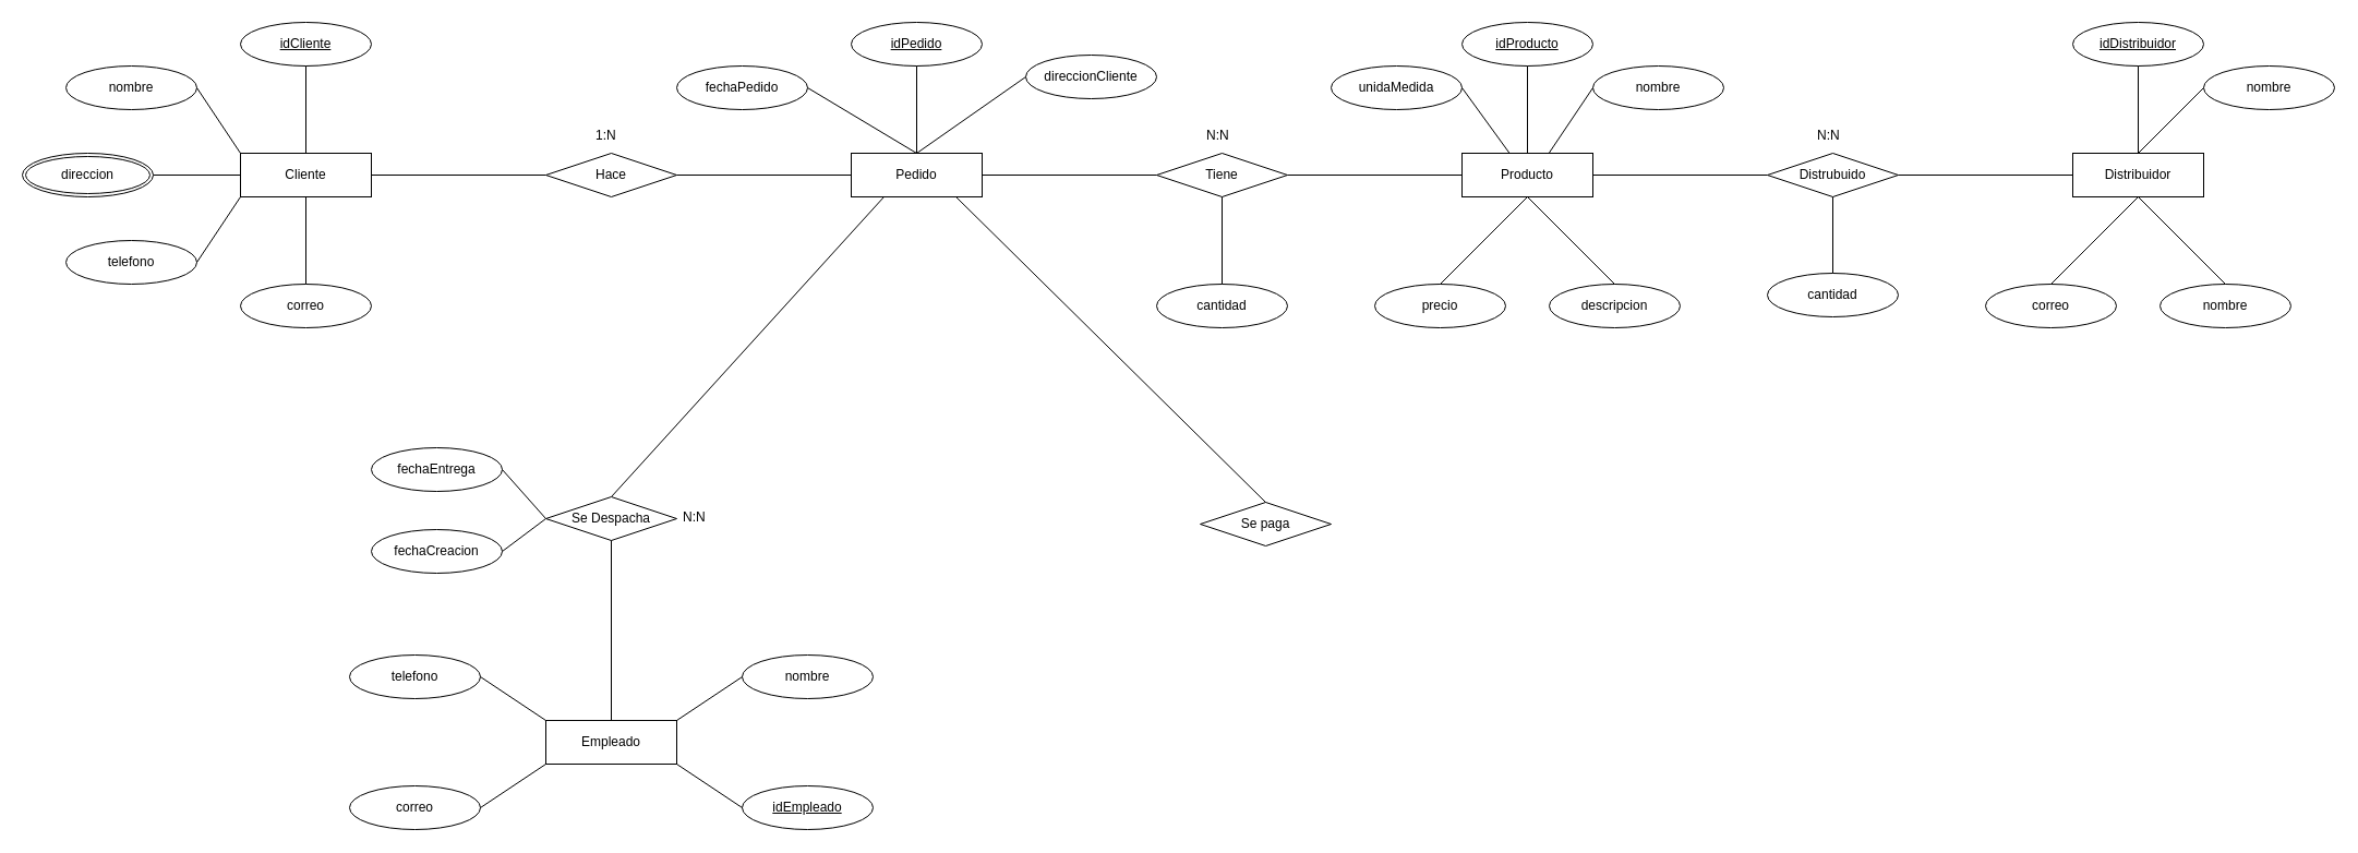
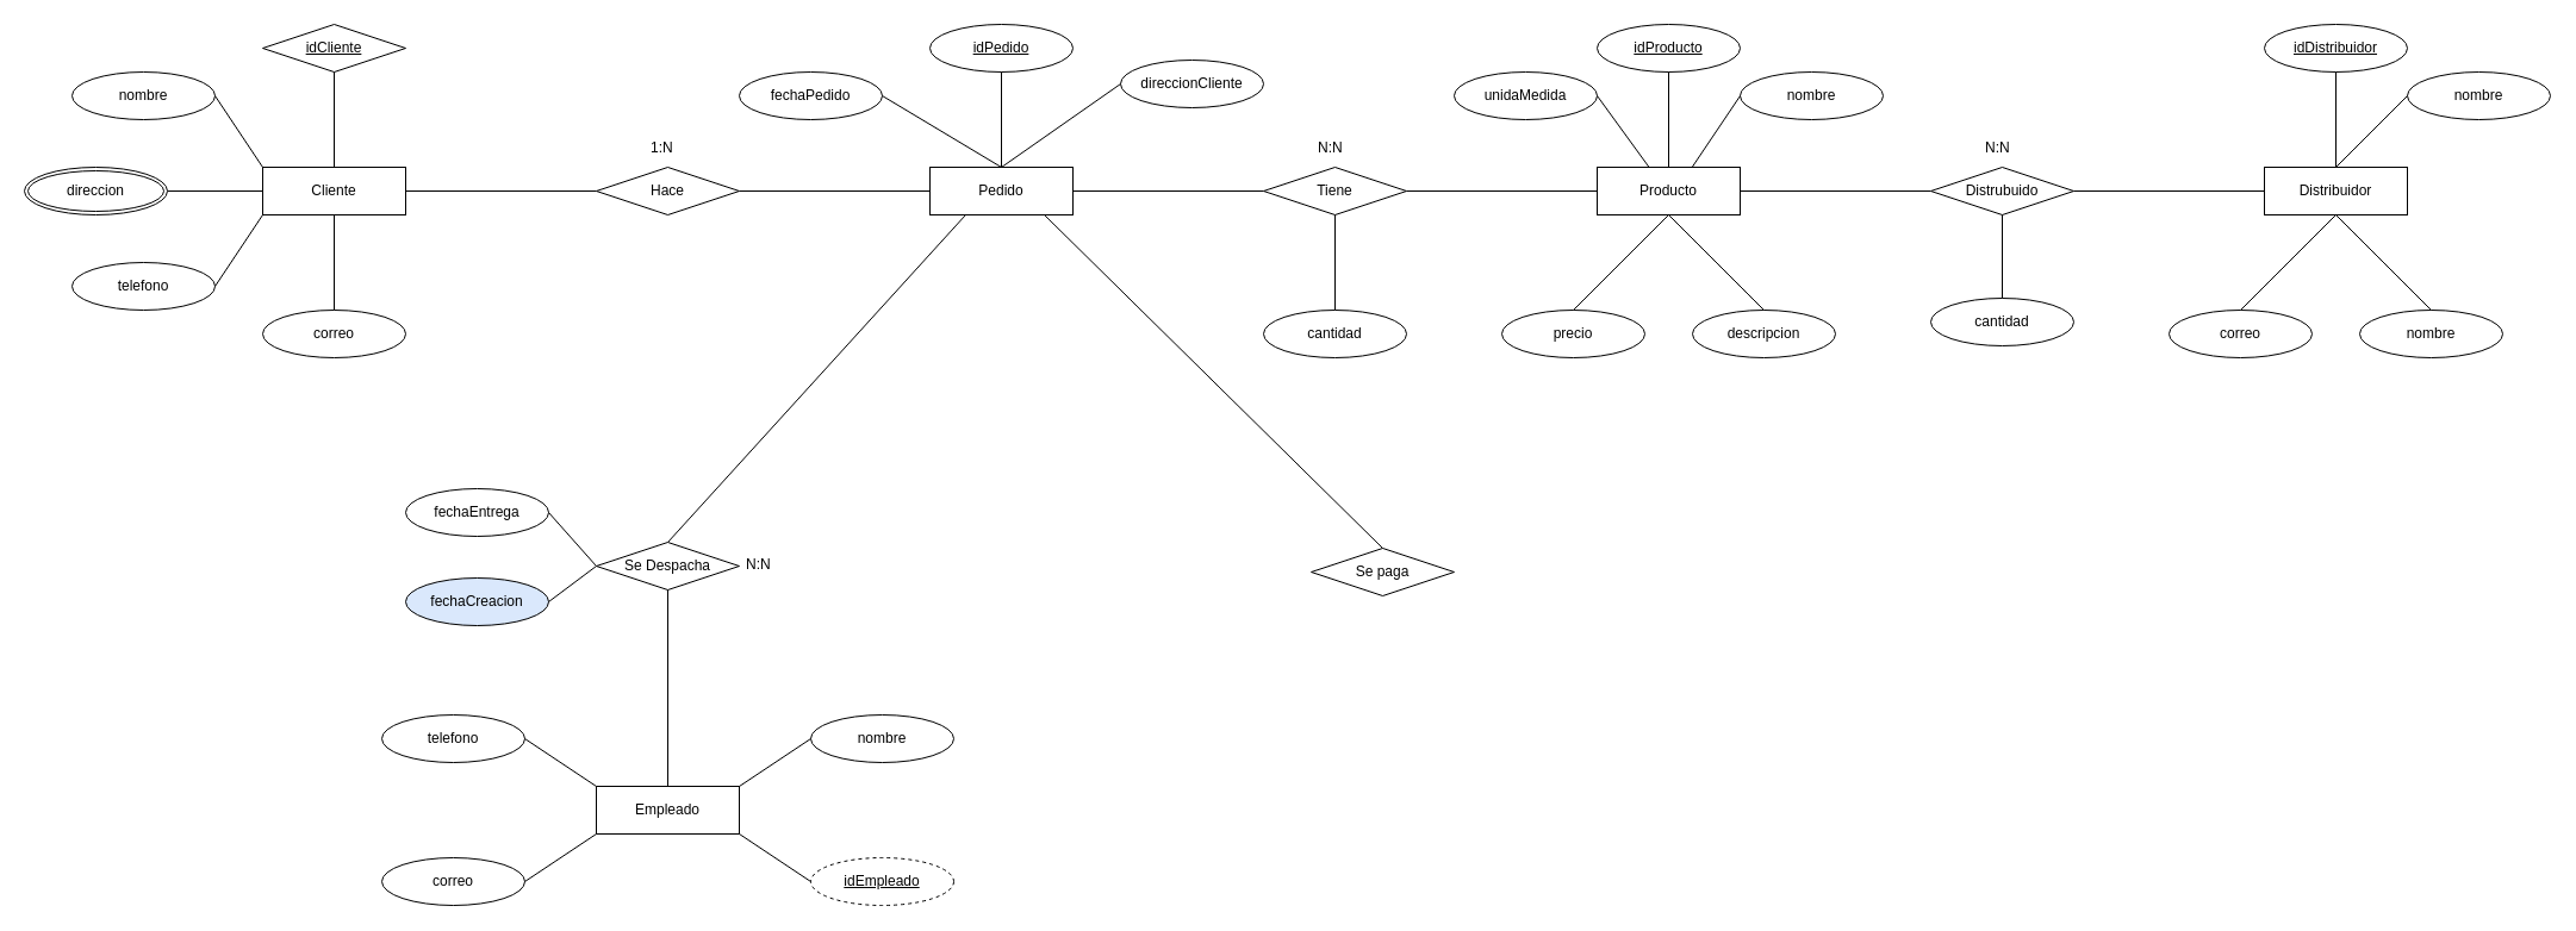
  <mxCell id="0" />
  <mxCell id="1" parent="0" />
  <mxCell id="2" value="Cliente" style="whiteSpace=wrap;html=1;align=center;" vertex="1" parent="1"><mxGeometry x="220" y="140" width="120" height="40" as="geometry" /></mxCell>
  <mxCell id="3" value="nombre" style="ellipse;whiteSpace=wrap;html=1;align=center;" vertex="1" parent="1"><mxGeometry x="60" y="60" width="120" height="40" as="geometry" /></mxCell>
- <mxCell id="4" value="idCliente" style="ellipse;whiteSpace=wrap;html=1;align=center;fontStyle=4;" vertex="1" parent="1"><mxGeometry x="220" y="20" width="120" height="40" as="geometry" /></mxCell>
+ <mxCell id="4" value="idCliente" style="rhombus;whiteSpace=wrap;html=1;align=center;fontStyle=4;" vertex="1" parent="1"><mxGeometry x="220" y="20" width="120" height="40" as="geometry" /></mxCell>
  <mxCell id="5" value="telefono" style="ellipse;whiteSpace=wrap;html=1;align=center;" vertex="1" parent="1"><mxGeometry x="60" y="220" width="120" height="40" as="geometry" /></mxCell>
  <mxCell id="6" value="&lt;div&gt;correo&lt;/div&gt;" style="ellipse;whiteSpace=wrap;html=1;align=center;" vertex="1" parent="1"><mxGeometry x="220" y="260" width="120" height="40" as="geometry" /></mxCell>
  <mxCell id="7" value="" style="endArrow=none;html=1;rounded=0;entryX=0.5;entryY=1;entryDx=0;entryDy=0;" edge="1" parent="1" source="2" target="4"><mxGeometry relative="1" as="geometry"><mxPoint x="280" y="139" as="sourcePoint" /><mxPoint x="274" y="62" as="targetPoint" /></mxGeometry></mxCell>
  <mxCell id="8" value="" style="endArrow=none;html=1;rounded=0;entryX=0;entryY=1;entryDx=0;entryDy=0;exitX=1;exitY=0.5;exitDx=0;exitDy=0;" edge="1" parent="1" source="5" target="2"><mxGeometry relative="1" as="geometry"><mxPoint x="180" y="240" as="sourcePoint" /><mxPoint x="340" y="240" as="targetPoint" /></mxGeometry></mxCell>
  <mxCell id="9" value="" style="endArrow=none;html=1;rounded=0;" edge="1" parent="1" source="2" target="6"><mxGeometry relative="1" as="geometry"><mxPoint x="280" y="180" as="sourcePoint" /><mxPoint x="440" y="180" as="targetPoint" /></mxGeometry></mxCell>
  <mxCell id="10" value="" style="endArrow=none;html=1;rounded=0;entryX=0;entryY=0;entryDx=0;entryDy=0;exitX=1;exitY=0.5;exitDx=0;exitDy=0;" edge="1" parent="1" source="3" target="2"><mxGeometry relative="1" as="geometry"><mxPoint x="180" y="90" as="sourcePoint" /><mxPoint x="340" y="80" as="targetPoint" /></mxGeometry></mxCell>
  <mxCell id="11" value="" style="endArrow=none;html=1;rounded=0;entryX=0;entryY=0.5;entryDx=0;entryDy=0;" edge="1" parent="1" target="2"><mxGeometry relative="1" as="geometry"><mxPoint x="140" y="160" as="sourcePoint" /><mxPoint x="300" y="160" as="targetPoint" /></mxGeometry></mxCell>
  <mxCell id="12" value="" style="endArrow=none;html=1;rounded=0;" edge="1" parent="1" source="2" target="13"><mxGeometry relative="1" as="geometry"><mxPoint x="340" y="160" as="sourcePoint" /><mxPoint x="500" y="160" as="targetPoint" /></mxGeometry></mxCell>
  <mxCell id="13" value="Hace" style="shape=rhombus;perimeter=rhombusPerimeter;whiteSpace=wrap;html=1;align=center;" vertex="1" parent="1"><mxGeometry x="500" y="140" width="120" height="40" as="geometry" /></mxCell>
  <mxCell id="14" value="" style="endArrow=none;html=1;rounded=0;" edge="1" parent="1" source="13" target="15"><mxGeometry relative="1" as="geometry"><mxPoint x="620" y="160" as="sourcePoint" /><mxPoint x="780" y="160" as="targetPoint" /></mxGeometry></mxCell>
  <mxCell id="15" value="Pedido" style="whiteSpace=wrap;html=1;align=center;" vertex="1" parent="1"><mxGeometry x="780" y="140" width="120" height="40" as="geometry" /></mxCell>
  <mxCell id="16" value="1:N" style="text;strokeColor=none;fillColor=none;spacingLeft=4;spacingRight=4;overflow=hidden;rotatable=0;points=[[0,0.5],[1,0.5]];portConstraint=eastwest;fontSize=12;" vertex="1" parent="1"><mxGeometry x="540" y="110" width="40" height="30" as="geometry" /></mxCell>
  <mxCell id="17" value="idPedido" style="ellipse;whiteSpace=wrap;html=1;align=center;fontStyle=4;" vertex="1" parent="1"><mxGeometry x="780" y="20" width="120" height="40" as="geometry" /></mxCell>
  <mxCell id="18" value="direccionCliente" style="ellipse;whiteSpace=wrap;html=1;align=center;" vertex="1" parent="1"><mxGeometry x="940" y="50" width="120" height="40" as="geometry" /></mxCell>
  <mxCell id="19" value="fechaPedido" style="ellipse;whiteSpace=wrap;html=1;align=center;" vertex="1" parent="1"><mxGeometry x="620" y="60" width="120" height="40" as="geometry" /></mxCell>
  <mxCell id="20" value="direccion" style="ellipse;shape=doubleEllipse;margin=3;whiteSpace=wrap;html=1;align=center;" vertex="1" parent="1"><mxGeometry x="20" y="140" width="120" height="40" as="geometry" /></mxCell>
  <mxCell id="21" value="" style="endArrow=none;html=1;rounded=0;" edge="1" parent="1" source="15" target="17"><mxGeometry relative="1" as="geometry"><mxPoint x="680" y="60" as="sourcePoint" /><mxPoint x="840" y="60" as="targetPoint" /></mxGeometry></mxCell>
  <mxCell id="22" value="" style="endArrow=none;html=1;rounded=0;exitX=1;exitY=0.5;exitDx=0;exitDy=0;entryX=0.5;entryY=0;entryDx=0;entryDy=0;" edge="1" parent="1" source="19" target="15"><mxGeometry relative="1" as="geometry"><mxPoint x="680" y="180" as="sourcePoint" /><mxPoint x="840" y="180" as="targetPoint" /></mxGeometry></mxCell>
  <mxCell id="23" value="" style="endArrow=none;html=1;rounded=0;entryX=0;entryY=0.5;entryDx=0;entryDy=0;exitX=0.5;exitY=0;exitDx=0;exitDy=0;" edge="1" parent="1" source="15" target="18"><mxGeometry relative="1" as="geometry"><mxPoint x="840" y="180" as="sourcePoint" /><mxPoint x="1000" y="180" as="targetPoint" /></mxGeometry></mxCell>
  <mxCell id="24" value="" style="endArrow=none;html=1;rounded=0;entryX=0;entryY=0.5;entryDx=0;entryDy=0;" edge="1" parent="1" source="15" target="25"><mxGeometry relative="1" as="geometry"><mxPoint x="900" y="160" as="sourcePoint" /><mxPoint x="1060" y="160" as="targetPoint" /></mxGeometry></mxCell>
  <mxCell id="25" value="Tiene" style="shape=rhombus;perimeter=rhombusPerimeter;whiteSpace=wrap;html=1;align=center;" vertex="1" parent="1"><mxGeometry x="1060" y="140" width="120" height="40" as="geometry" /></mxCell>
  <mxCell id="26" value="N:N" style="text;strokeColor=none;fillColor=none;spacingLeft=4;spacingRight=4;overflow=hidden;rotatable=0;points=[[0,0.5],[1,0.5]];portConstraint=eastwest;fontSize=12;" vertex="1" parent="1"><mxGeometry x="1100" y="110" width="40" height="30" as="geometry" /></mxCell>
  <mxCell id="27" value="" style="endArrow=none;html=1;rounded=0;" edge="1" parent="1" source="25" target="30"><mxGeometry relative="1" as="geometry"><mxPoint x="1200" y="200" as="sourcePoint" /><mxPoint x="1340" y="160" as="targetPoint" /></mxGeometry></mxCell>
  <mxCell id="28" value="&lt;div&gt;cantidad&lt;/div&gt;" style="ellipse;whiteSpace=wrap;html=1;align=center;" vertex="1" parent="1"><mxGeometry x="1060" y="260" width="120" height="40" as="geometry" /></mxCell>
  <mxCell id="29" value="" style="endArrow=none;html=1;rounded=0;exitX=0.5;exitY=0;exitDx=0;exitDy=0;" edge="1" parent="1" source="28"><mxGeometry relative="1" as="geometry"><mxPoint x="960" y="180" as="sourcePoint" /><mxPoint x="1120" y="180" as="targetPoint" /></mxGeometry></mxCell>
  <mxCell id="30" value="Producto" style="whiteSpace=wrap;html=1;align=center;" vertex="1" parent="1"><mxGeometry x="1340" y="140" width="120" height="40" as="geometry" /></mxCell>
  <mxCell id="31" value="nombre" style="ellipse;whiteSpace=wrap;html=1;align=center;" vertex="1" parent="1"><mxGeometry x="1460" y="60" width="120" height="40" as="geometry" /></mxCell>
  <mxCell id="32" value="idProducto" style="ellipse;whiteSpace=wrap;html=1;align=center;fontStyle=4;" vertex="1" parent="1"><mxGeometry x="1340" y="20" width="120" height="40" as="geometry" /></mxCell>
  <mxCell id="33" value="unidaMedida" style="ellipse;whiteSpace=wrap;html=1;align=center;" vertex="1" parent="1"><mxGeometry x="1220" y="60" width="120" height="40" as="geometry" /></mxCell>
  <mxCell id="34" value="descripcion" style="ellipse;whiteSpace=wrap;html=1;align=center;" vertex="1" parent="1"><mxGeometry x="1420" y="260" width="120" height="40" as="geometry" /></mxCell>
  <mxCell id="35" value="precio" style="ellipse;whiteSpace=wrap;html=1;align=center;" vertex="1" parent="1"><mxGeometry x="1260" y="260" width="120" height="40" as="geometry" /></mxCell>
  <mxCell id="36" value="" style="endArrow=none;html=1;rounded=0;entryX=0.364;entryY=0.004;entryDx=0;entryDy=0;entryPerimeter=0;exitX=1;exitY=0.5;exitDx=0;exitDy=0;" edge="1" parent="1" source="33" target="30"><mxGeometry relative="1" as="geometry"><mxPoint x="1300" y="80" as="sourcePoint" /><mxPoint x="1460" y="80" as="targetPoint" /></mxGeometry></mxCell>
  <mxCell id="37" value="" style="endArrow=none;html=1;rounded=0;entryX=0;entryY=0.5;entryDx=0;entryDy=0;exitX=0.663;exitY=0.004;exitDx=0;exitDy=0;exitPerimeter=0;" edge="1" parent="1" source="30" target="31"><mxGeometry relative="1" as="geometry"><mxPoint x="1340" y="80" as="sourcePoint" /><mxPoint x="1500" y="80" as="targetPoint" /></mxGeometry></mxCell>
  <mxCell id="38" value="" style="endArrow=none;html=1;rounded=0;exitX=0.5;exitY=0;exitDx=0;exitDy=0;entryX=0.5;entryY=1;entryDx=0;entryDy=0;" edge="1" parent="1" source="30" target="32"><mxGeometry relative="1" as="geometry"><mxPoint x="1250" y="60" as="sourcePoint" /><mxPoint x="1410" y="60" as="targetPoint" /></mxGeometry></mxCell>
  <mxCell id="39" value="" style="endArrow=none;html=1;rounded=0;entryX=0.5;entryY=1;entryDx=0;entryDy=0;exitX=0.5;exitY=0;exitDx=0;exitDy=0;" edge="1" parent="1" source="35" target="30"><mxGeometry relative="1" as="geometry"><mxPoint x="1320" y="260" as="sourcePoint" /><mxPoint x="1480" y="260" as="targetPoint" /></mxGeometry></mxCell>
  <mxCell id="40" value="" style="endArrow=none;html=1;rounded=0;entryX=0.5;entryY=0;entryDx=0;entryDy=0;" edge="1" parent="1" target="34"><mxGeometry relative="1" as="geometry"><mxPoint x="1400" y="180" as="sourcePoint" /><mxPoint x="1560" y="180" as="targetPoint" /></mxGeometry></mxCell>
  <mxCell id="41" value="" style="endArrow=none;html=1;rounded=0;" edge="1" parent="1" source="30" target="42"><mxGeometry relative="1" as="geometry"><mxPoint x="1450" y="160.21" as="sourcePoint" /><mxPoint x="1620" y="160" as="targetPoint" /></mxGeometry></mxCell>
  <mxCell id="42" value="Distrubuido" style="shape=rhombus;perimeter=rhombusPerimeter;whiteSpace=wrap;html=1;align=center;" vertex="1" parent="1"><mxGeometry x="1620" y="140" width="120" height="40" as="geometry" /></mxCell>
  <mxCell id="43" value="" style="endArrow=none;html=1;rounded=0;" edge="1" parent="1" source="42" target="44"><mxGeometry relative="1" as="geometry"><mxPoint x="1740" y="160" as="sourcePoint" /><mxPoint x="1900" y="160" as="targetPoint" /></mxGeometry></mxCell>
  <mxCell id="44" value="Distribuidor" style="whiteSpace=wrap;html=1;align=center;" vertex="1" parent="1"><mxGeometry x="1900" y="140" width="120" height="40" as="geometry" /></mxCell>
  <mxCell id="45" value="cantidad" style="ellipse;whiteSpace=wrap;html=1;align=center;" vertex="1" parent="1"><mxGeometry x="1620" y="250" width="120" height="40" as="geometry" /></mxCell>
  <mxCell id="46" value="" style="endArrow=none;html=1;rounded=0;" edge="1" parent="1" source="45" target="42"><mxGeometry relative="1" as="geometry"><mxPoint x="1640" y="90" as="sourcePoint" /><mxPoint x="1800" y="90" as="targetPoint" /></mxGeometry></mxCell>
  <mxCell id="47" value="N:N" style="text;strokeColor=none;fillColor=none;spacingLeft=4;spacingRight=4;overflow=hidden;rotatable=0;points=[[0,0.5],[1,0.5]];portConstraint=eastwest;fontSize=12;" vertex="1" parent="1"><mxGeometry x="1660" y="110" width="40" height="30" as="geometry" /></mxCell>
  <mxCell id="48" value="idDistribuidor" style="ellipse;whiteSpace=wrap;html=1;align=center;fontStyle=4;" vertex="1" parent="1"><mxGeometry x="1900" y="20" width="120" height="40" as="geometry" /></mxCell>
  <mxCell id="49" value="nombre" style="ellipse;whiteSpace=wrap;html=1;align=center;" vertex="1" parent="1"><mxGeometry x="2020" y="60" width="120" height="40" as="geometry" /></mxCell>
  <mxCell id="50" value="&lt;div&gt;correo&lt;/div&gt;" style="ellipse;whiteSpace=wrap;html=1;align=center;" vertex="1" parent="1"><mxGeometry x="1820" y="260" width="120" height="40" as="geometry" /></mxCell>
  <mxCell id="51" value="nombre" style="ellipse;whiteSpace=wrap;html=1;align=center;" vertex="1" parent="1"><mxGeometry x="1980" y="260" width="120" height="40" as="geometry" /></mxCell>
  <mxCell id="52" value="" style="endArrow=none;html=1;rounded=0;entryX=0.5;entryY=1;entryDx=0;entryDy=0;exitX=0.5;exitY=0;exitDx=0;exitDy=0;" edge="1" parent="1" source="44" target="48"><mxGeometry relative="1" as="geometry"><mxPoint x="1870" y="120" as="sourcePoint" /><mxPoint x="2030" y="120" as="targetPoint" /></mxGeometry></mxCell>
  <mxCell id="53" value="" style="endArrow=none;html=1;rounded=0;exitX=0.5;exitY=0;exitDx=0;exitDy=0;entryX=0;entryY=0.5;entryDx=0;entryDy=0;" edge="1" parent="1" source="44" target="49"><mxGeometry relative="1" as="geometry"><mxPoint x="1860" y="80" as="sourcePoint" /><mxPoint x="2020" y="80" as="targetPoint" /></mxGeometry></mxCell>
  <mxCell id="54" value="" style="endArrow=none;html=1;rounded=0;entryX=0.5;entryY=1;entryDx=0;entryDy=0;exitX=0.5;exitY=0;exitDx=0;exitDy=0;" edge="1" parent="1" source="50" target="44"><mxGeometry relative="1" as="geometry"><mxPoint x="1880" y="260" as="sourcePoint" /><mxPoint x="2040" y="260" as="targetPoint" /></mxGeometry></mxCell>
  <mxCell id="55" value="" style="endArrow=none;html=1;rounded=0;exitX=0.5;exitY=1;exitDx=0;exitDy=0;entryX=0.5;entryY=0;entryDx=0;entryDy=0;" edge="1" parent="1" source="44" target="51"><mxGeometry relative="1" as="geometry"><mxPoint x="1980" y="230" as="sourcePoint" /><mxPoint x="2140" y="230" as="targetPoint" /></mxGeometry></mxCell>
  <mxCell id="56" value="" style="endArrow=none;html=1;rounded=0;entryX=0.25;entryY=1;entryDx=0;entryDy=0;exitX=0.5;exitY=0;exitDx=0;exitDy=0;" edge="1" parent="1" source="57" target="15"><mxGeometry relative="1" as="geometry"><mxPoint x="840" y="370" as="sourcePoint" /><mxPoint x="840" y="180" as="targetPoint" /></mxGeometry></mxCell>
  <mxCell id="57" value="Se Despacha" style="shape=rhombus;perimeter=rhombusPerimeter;whiteSpace=wrap;html=1;align=center;" vertex="1" parent="1"><mxGeometry x="500" y="455" width="120" height="40" as="geometry" /></mxCell>
  <mxCell id="58" value="" style="endArrow=none;html=1;rounded=0;entryX=0.5;entryY=1;entryDx=0;entryDy=0;" edge="1" parent="1" source="59" target="57"><mxGeometry relative="1" as="geometry"><mxPoint x="799.41" y="670" as="sourcePoint" /><mxPoint x="799.41" y="480" as="targetPoint" /></mxGeometry></mxCell>
  <mxCell id="59" value="Empleado" style="whiteSpace=wrap;html=1;align=center;" vertex="1" parent="1"><mxGeometry x="500" y="660" width="120" height="40" as="geometry" /></mxCell>
  <mxCell id="60" value="nombre" style="ellipse;whiteSpace=wrap;html=1;align=center;" vertex="1" parent="1"><mxGeometry x="680" y="600" width="120" height="40" as="geometry" /></mxCell>
- <mxCell id="61" value="idEmpleado" style="ellipse;whiteSpace=wrap;html=1;align=center;fontStyle=4;" vertex="1" parent="1"><mxGeometry x="680" y="720" width="120" height="40" as="geometry" /></mxCell>
+ <mxCell id="61" value="idEmpleado" style="ellipse;whiteSpace=wrap;html=1;align=center;fontStyle=4;dashed=1;" vertex="1" parent="1"><mxGeometry x="680" y="720" width="120" height="40" as="geometry" /></mxCell>
  <mxCell id="62" value="telefono" style="ellipse;whiteSpace=wrap;html=1;align=center;" vertex="1" parent="1"><mxGeometry x="320" y="600" width="120" height="40" as="geometry" /></mxCell>
  <mxCell id="63" value="&lt;div&gt;correo&lt;/div&gt;" style="ellipse;whiteSpace=wrap;html=1;align=center;" vertex="1" parent="1"><mxGeometry x="320" y="720" width="120" height="40" as="geometry" /></mxCell>
  <mxCell id="64" value="fechaEntrega" style="ellipse;whiteSpace=wrap;html=1;align=center;" vertex="1" parent="1"><mxGeometry x="340" y="410" width="120" height="40" as="geometry" /></mxCell>
- <mxCell id="65" value="fechaCreacion" style="ellipse;whiteSpace=wrap;html=1;align=center;" vertex="1" parent="1"><mxGeometry x="340" y="485" width="120" height="40" as="geometry" /></mxCell>
+ <mxCell id="65" value="fechaCreacion" style="ellipse;whiteSpace=wrap;html=1;align=center;fillColor=#dae8fc;" vertex="1" parent="1"><mxGeometry x="340" y="485" width="120" height="40" as="geometry" /></mxCell>
  <mxCell id="66" value="" style="endArrow=none;html=1;rounded=0;exitX=1;exitY=0.5;exitDx=0;exitDy=0;entryX=0;entryY=0.5;entryDx=0;entryDy=0;" edge="1" parent="1" source="64" target="57"><mxGeometry relative="1" as="geometry"><mxPoint x="400" y="545" as="sourcePoint" /><mxPoint x="560" y="545" as="targetPoint" /></mxGeometry></mxCell>
  <mxCell id="67" value="" style="endArrow=none;html=1;rounded=0;exitX=0;exitY=0.5;exitDx=0;exitDy=0;entryX=1;entryY=0.5;entryDx=0;entryDy=0;" edge="1" parent="1" source="57" target="65"><mxGeometry relative="1" as="geometry"><mxPoint x="620" y="475" as="sourcePoint" /><mxPoint x="700" y="475" as="targetPoint" /></mxGeometry></mxCell>
  <mxCell id="68" value="N:N" style="text;strokeColor=none;fillColor=none;spacingLeft=4;spacingRight=4;overflow=hidden;rotatable=0;points=[[0,0.5],[1,0.5]];portConstraint=eastwest;fontSize=12;" vertex="1" parent="1"><mxGeometry x="620" y="460" width="40" height="30" as="geometry" /></mxCell>
  <mxCell id="69" value="" style="endArrow=none;html=1;rounded=0;exitX=1;exitY=0.5;exitDx=0;exitDy=0;entryX=0;entryY=0;entryDx=0;entryDy=0;" edge="1" parent="1" source="62" target="59"><mxGeometry relative="1" as="geometry"><mxPoint x="410" y="710" as="sourcePoint" /><mxPoint x="570" y="710" as="targetPoint" /></mxGeometry></mxCell>
  <mxCell id="70" value="" style="endArrow=none;html=1;rounded=0;entryX=0;entryY=1;entryDx=0;entryDy=0;exitX=1;exitY=0.5;exitDx=0;exitDy=0;" edge="1" parent="1" source="63" target="59"><mxGeometry relative="1" as="geometry"><mxPoint x="440" y="740" as="sourcePoint" /><mxPoint x="600" y="740" as="targetPoint" /></mxGeometry></mxCell>
  <mxCell id="71" value="" style="endArrow=none;html=1;rounded=0;exitX=1;exitY=1;exitDx=0;exitDy=0;entryX=0;entryY=0.5;entryDx=0;entryDy=0;" edge="1" parent="1" source="59" target="61"><mxGeometry relative="1" as="geometry"><mxPoint x="540" y="750" as="sourcePoint" /><mxPoint x="700" y="750" as="targetPoint" /></mxGeometry></mxCell>
  <mxCell id="72" value="" style="endArrow=none;html=1;rounded=0;entryX=0;entryY=0.5;entryDx=0;entryDy=0;exitX=1;exitY=0;exitDx=0;exitDy=0;" edge="1" parent="1" source="59" target="60"><mxGeometry relative="1" as="geometry"><mxPoint x="620" y="660" as="sourcePoint" /><mxPoint x="780" y="660" as="targetPoint" /></mxGeometry></mxCell>
  <mxCell id="73" value="Se paga" style="shape=rhombus;perimeter=rhombusPerimeter;whiteSpace=wrap;html=1;align=center;" vertex="1" parent="1"><mxGeometry x="1100" y="460" width="120" height="40" as="geometry" /></mxCell>
  <mxCell id="74" value="" style="endArrow=none;html=1;rounded=0;entryX=0.5;entryY=0;entryDx=0;entryDy=0;exitX=0.804;exitY=1.011;exitDx=0;exitDy=0;exitPerimeter=0;" edge="1" parent="1" source="15" target="73"><mxGeometry relative="1" as="geometry"><mxPoint x="857" y="181" as="sourcePoint" /><mxPoint x="1020" y="330" as="targetPoint" /></mxGeometry></mxCell>
